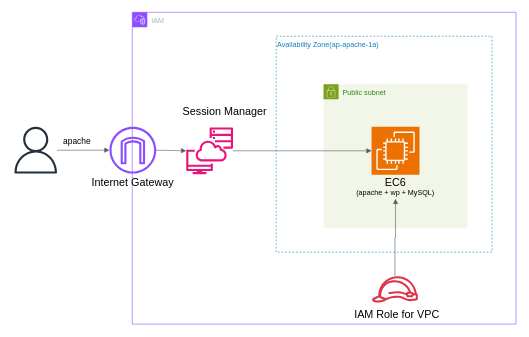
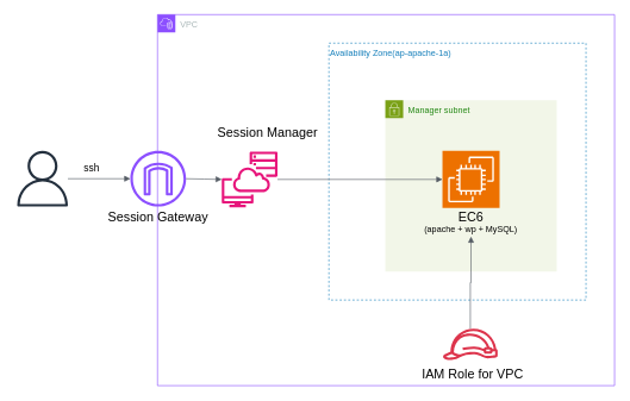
  <mxCell id="0" />
  <mxCell id="1" parent="0" />
- <mxCell id="2" value="IAM" style="points=[[0,0],[0.25,0],[0.5,0],[0.75,0],[1,0],[1,0.25],[1,0.5],[1,0.75],[1,1],[0.75,1],[0.5,1],[0.25,1],[0,1],[0,0.75],[0,0.5],[0,0.25]];outlineConnect=0;gradientColor=none;html=1;whiteSpace=wrap;fontSize=12;fontStyle=0;container=1;pointerEvents=0;collapsible=0;recursiveResize=0;shape=mxgraph.aws4.group;grIcon=mxgraph.aws4.group_vpc2;strokeColor=#8C4FFF;fillColor=none;verticalAlign=top;align=left;spacingLeft=30;fontColor=#AAB7B8;dashed=0;" parent="1" vertex="1"><mxGeometry x="220" y="20" width="640" height="520" as="geometry" /></mxCell>
+ <mxCell id="2" value="VPC" style="points=[[0,0],[0.25,0],[0.5,0],[0.75,0],[1,0],[1,0.25],[1,0.5],[1,0.75],[1,1],[0.75,1],[0.5,1],[0.25,1],[0,1],[0,0.75],[0,0.5],[0,0.25]];outlineConnect=0;gradientColor=none;html=1;whiteSpace=wrap;fontSize=12;fontStyle=0;container=1;pointerEvents=0;collapsible=0;recursiveResize=0;shape=mxgraph.aws4.group;grIcon=mxgraph.aws4.group_vpc2;strokeColor=#8C4FFF;fillColor=none;verticalAlign=top;align=left;spacingLeft=30;fontColor=#AAB7B8;dashed=0;" parent="1" vertex="1"><mxGeometry x="220" y="20" width="640" height="520" as="geometry" /></mxCell>
  <mxCell id="3" value="Availability Zone(ap-apache-1a)" style="fillColor=none;strokeColor=#147EBA;dashed=1;verticalAlign=top;fontStyle=0;fontColor=#147EBA;whiteSpace=wrap;html=1;align=left;" parent="2" vertex="1"><mxGeometry x="240" y="40" width="360" height="360" as="geometry" /></mxCell>
  <mxCell id="4" value="" style="group" parent="2" vertex="1" connectable="0"><mxGeometry x="-74" y="191" width="150" height="108" as="geometry" /></mxCell>
  <mxCell id="5" value="" style="sketch=0;outlineConnect=0;fontColor=#232F3E;gradientColor=none;fillColor=#8C4FFF;strokeColor=none;dashed=0;verticalLabelPosition=bottom;verticalAlign=top;align=center;html=1;fontSize=12;fontStyle=0;aspect=fixed;pointerEvents=1;shape=mxgraph.aws4.internet_gateway;" parent="4" vertex="1"><mxGeometry x="36" width="78" height="78" as="geometry" /></mxCell>
- <mxCell id="6" value="&lt;font style=&quot;font-size: 18px;&quot;&gt;Internet Gateway&lt;/font&gt;" style="text;strokeColor=none;align=center;fillColor=none;html=1;verticalAlign=middle;whiteSpace=wrap;rounded=0;" parent="4" vertex="1"><mxGeometry y="78" width="150" height="30" as="geometry" /></mxCell>
+ <mxCell id="6" value="&lt;font style=&quot;font-size: 18px;&quot;&gt;Session Gateway&lt;/font&gt;" style="text;strokeColor=none;align=center;fillColor=none;html=1;verticalAlign=middle;whiteSpace=wrap;rounded=0;" parent="4" vertex="1"><mxGeometry y="78" width="150" height="30" as="geometry" /></mxCell>
  <mxCell id="7" value="" style="edgeStyle=orthogonalEdgeStyle;html=1;endArrow=block;elbow=vertical;startArrow=none;endFill=1;strokeColor=#545B64;rounded=0;" parent="2" target="8" edge="1"><mxGeometry width="100" relative="1" as="geometry"><mxPoint x="40" y="230" as="sourcePoint" /><mxPoint x="208" y="230" as="targetPoint" /></mxGeometry></mxCell>
  <mxCell id="8" value="" style="sketch=0;outlineConnect=0;fontColor=#232F3E;gradientColor=none;fillColor=#E7157B;strokeColor=none;dashed=0;verticalLabelPosition=bottom;verticalAlign=top;align=center;html=1;fontSize=12;fontStyle=0;aspect=fixed;pointerEvents=1;shape=mxgraph.aws4.systems_manager_session_manager;" vertex="1" parent="2"><mxGeometry x="90" y="192" width="78" height="78" as="geometry" /></mxCell>
  <mxCell id="9" value="&lt;font style=&quot;font-size: 18px;&quot;&gt;Session Manager&lt;/font&gt;" style="text;strokeColor=none;align=center;fillColor=none;html=1;verticalAlign=middle;whiteSpace=wrap;rounded=0;" vertex="1" parent="2"><mxGeometry x="79" y="150" width="151" height="30" as="geometry" /></mxCell>
  <mxCell id="10" value="" style="group" vertex="1" connectable="0" parent="2"><mxGeometry x="359" y="440" width="170" height="80" as="geometry" /></mxCell>
  <mxCell id="11" value="" style="sketch=0;outlineConnect=0;fontColor=#232F3E;gradientColor=none;fillColor=#DD344C;strokeColor=none;dashed=0;verticalLabelPosition=bottom;verticalAlign=top;align=center;html=1;fontSize=12;fontStyle=0;aspect=fixed;pointerEvents=1;shape=mxgraph.aws4.role;" vertex="1" parent="10"><mxGeometry x="40" width="78" height="44" as="geometry" /></mxCell>
  <mxCell id="12" value="&lt;font style=&quot;font-size: 18px;&quot;&gt;IAM Role for VPC&amp;nbsp;&lt;/font&gt;" style="text;strokeColor=none;align=center;fillColor=none;html=1;verticalAlign=middle;whiteSpace=wrap;rounded=0;" vertex="1" parent="10"><mxGeometry y="50" width="170" height="30" as="geometry" /></mxCell>
- <mxCell id="13" value="Public subnet" style="points=[[0,0],[0.25,0],[0.5,0],[0.75,0],[1,0],[1,0.25],[1,0.5],[1,0.75],[1,1],[0.75,1],[0.5,1],[0.25,1],[0,1],[0,0.75],[0,0.5],[0,0.25]];outlineConnect=0;gradientColor=none;html=1;whiteSpace=wrap;fontSize=12;fontStyle=0;container=1;pointerEvents=0;collapsible=0;recursiveResize=0;shape=mxgraph.aws4.group;grIcon=mxgraph.aws4.group_security_group;grStroke=0;strokeColor=#7AA116;fillColor=#F2F6E8;verticalAlign=top;align=left;spacingLeft=30;fontColor=#248814;dashed=0;" parent="1" vertex="1"><mxGeometry x="539" y="140" width="240" height="240" as="geometry" /></mxCell>
+ <mxCell id="13" value="Manager subnet" style="points=[[0,0],[0.25,0],[0.5,0],[0.75,0],[1,0],[1,0.25],[1,0.5],[1,0.75],[1,1],[0.75,1],[0.5,1],[0.25,1],[0,1],[0,0.75],[0,0.5],[0,0.25]];outlineConnect=0;gradientColor=none;html=1;whiteSpace=wrap;fontSize=12;fontStyle=0;container=1;pointerEvents=0;collapsible=0;recursiveResize=0;shape=mxgraph.aws4.group;grIcon=mxgraph.aws4.group_security_group;grStroke=0;strokeColor=#7AA116;fillColor=#F2F6E8;verticalAlign=top;align=left;spacingLeft=30;fontColor=#248814;dashed=0;" parent="1" vertex="1"><mxGeometry x="539" y="140" width="240" height="240" as="geometry" /></mxCell>
  <mxCell id="14" value="" style="sketch=0;outlineConnect=0;fontColor=#232F3E;gradientColor=none;fillColor=#232F3D;strokeColor=none;dashed=0;verticalLabelPosition=bottom;verticalAlign=top;align=center;html=1;fontSize=12;fontStyle=0;aspect=fixed;pointerEvents=1;shape=mxgraph.aws4.user;" parent="1" vertex="1"><mxGeometry x="20" y="211" width="78" height="78" as="geometry" /></mxCell>
  <mxCell id="15" value="" style="edgeStyle=orthogonalEdgeStyle;html=1;endArrow=block;elbow=vertical;startArrow=none;endFill=1;strokeColor=#545B64;rounded=0;" parent="1" source="14" target="5" edge="1"><mxGeometry width="100" relative="1" as="geometry"><mxPoint x="98" y="248.84" as="sourcePoint" /><mxPoint x="260" y="250" as="targetPoint" /></mxGeometry></mxCell>
- <mxCell id="16" value="&lt;font style=&quot;font-size: 14px;&quot;&gt;apache&lt;/font&gt;" style="text;strokeColor=none;align=center;fillColor=none;html=1;verticalAlign=middle;whiteSpace=wrap;rounded=0;" parent="1" vertex="1"><mxGeometry x="98" y="220" width="60" height="30" as="geometry" /></mxCell>
+ <mxCell id="16" value="&lt;font style=&quot;font-size: 14px;&quot;&gt;ssh&lt;/font&gt;" style="text;strokeColor=none;align=center;fillColor=none;html=1;verticalAlign=middle;whiteSpace=wrap;rounded=0;" parent="1" vertex="1"><mxGeometry x="98" y="220" width="60" height="30" as="geometry" /></mxCell>
  <mxCell id="17" value="" style="group" parent="1" vertex="1" connectable="0"><mxGeometry x="579" y="211" width="160" height="120" as="geometry" /></mxCell>
  <mxCell id="18" value="&lt;font style=&quot;font-size: 18px;&quot;&gt;EC6&lt;/font&gt;&lt;div&gt;(apache + wp + MySQL)&lt;/div&gt;" style="text;strokeColor=none;align=center;fillColor=none;html=1;verticalAlign=middle;whiteSpace=wrap;rounded=0;" parent="17" vertex="1"><mxGeometry y="80" width="160" height="40" as="geometry" /></mxCell>
  <mxCell id="19" value="" style="sketch=0;points=[[0,0,0],[0.25,0,0],[0.5,0,0],[0.75,0,0],[1,0,0],[0,1,0],[0.25,1,0],[0.5,1,0],[0.75,1,0],[1,1,0],[0,0.25,0],[0,0.5,0],[0,0.75,0],[1,0.25,0],[1,0.5,0],[1,0.75,0]];outlineConnect=0;fontColor=#232F3E;fillColor=#ED7100;strokeColor=#ffffff;dashed=0;verticalLabelPosition=bottom;verticalAlign=top;align=center;html=1;fontSize=12;fontStyle=0;aspect=fixed;shape=mxgraph.aws4.resourceIcon;resIcon=mxgraph.aws4.ec2;" parent="17" vertex="1"><mxGeometry x="40" width="80" height="80" as="geometry" /></mxCell>
  <mxCell id="20" value="" style="edgeStyle=orthogonalEdgeStyle;html=1;endArrow=block;elbow=vertical;startArrow=none;endFill=1;strokeColor=#545B64;rounded=0;entryX=0;entryY=0.5;entryDx=0;entryDy=0;entryPerimeter=0;" edge="1" parent="1" source="8" target="19"><mxGeometry width="100" relative="1" as="geometry"><mxPoint x="480" y="250" as="sourcePoint" /><mxPoint x="520" y="250" as="targetPoint" /></mxGeometry></mxCell>
  <mxCell id="21" value="" style="edgeStyle=orthogonalEdgeStyle;html=1;endArrow=block;elbow=vertical;startArrow=none;endFill=1;strokeColor=#545B64;rounded=0;" edge="1" parent="1" source="11" target="18"><mxGeometry width="100" relative="1" as="geometry"><mxPoint x="660" y="450" as="sourcePoint" /><mxPoint x="760" y="450" as="targetPoint" /></mxGeometry></mxCell>
